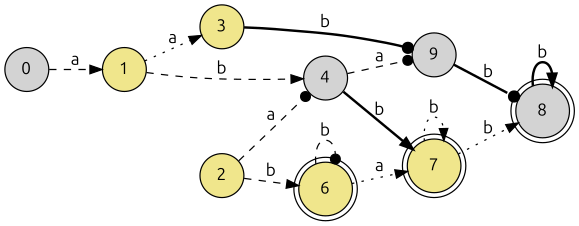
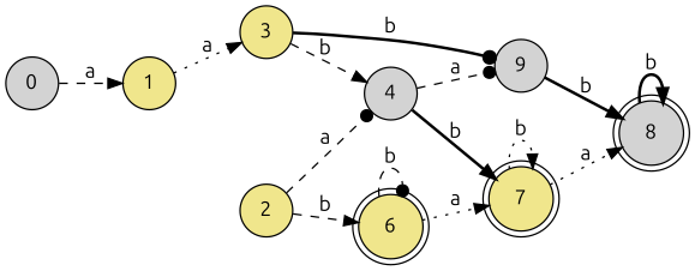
  digraph {
    fontname=Ubuntu
    rankdir=LR
    node [fillcolor=khaki fontname=Ubuntu shape=circle style=filled]
    edge [arrowhead=normal fontname=Ubuntu style=dashed]
    0 [fillcolor=lightgrey]
    1
    3
    4 [fillcolor=lightgrey]
    2
    6 [shape=doublecircle]
    n7 [fillcolor=lightgrey label=9]
    7 [shape=doublecircle]
    8 [fillcolor=lightgrey shape=doublecircle]
    0 -> 1 [label=a]
    1 -> 3 [label=a style=dotted]
-   1 -> 4 [label=b]
+   3 -> 4 [label=b]
    3 -> n7 [arrowhead=dot label=b style=bold]
    4 -> n7 [arrowhead=dot label=a]
    4 -> 7 [label=b style=bold]
    2 -> 4 [arrowhead=dot label=a]
    2 -> 6 [label=b]
    6 -> 6 [arrowhead=dot label=b]
    6 -> 7 [label=a style=dotted]
-   n7 -> 8 [arrowhead=dot label=b style=bold]
+   n7 -> 8 [label=b style=bold]
    7 -> 7 [label=b style=dotted]
-   7 -> 8 [label=b style=dotted]
+   7 -> 8 [label=a style=dotted]
    8 -> 8 [label=b style=bold]
  }
